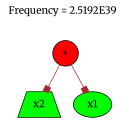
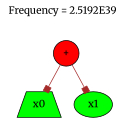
  strict digraph {
    label=<Frequency = 2.5192E39  <br/> <br/> <br/>>
    labelloc=t
    fontname=Merriweather
    node [fillcolor="#00ff00" style=filled fontname=Merriweather]
    edge [color=brown arrowhead=box fontname=Merriweather]
    n1 [fillcolor="#ff0000" label="+" shape=circle]
-   n2 [label=x2 shape=trapezium]
+   n2 [label=x0 shape=trapezium]
    n3 [label=x1 shape=ellipse]
    n1 -> n2
    n1 -> n3
  }
